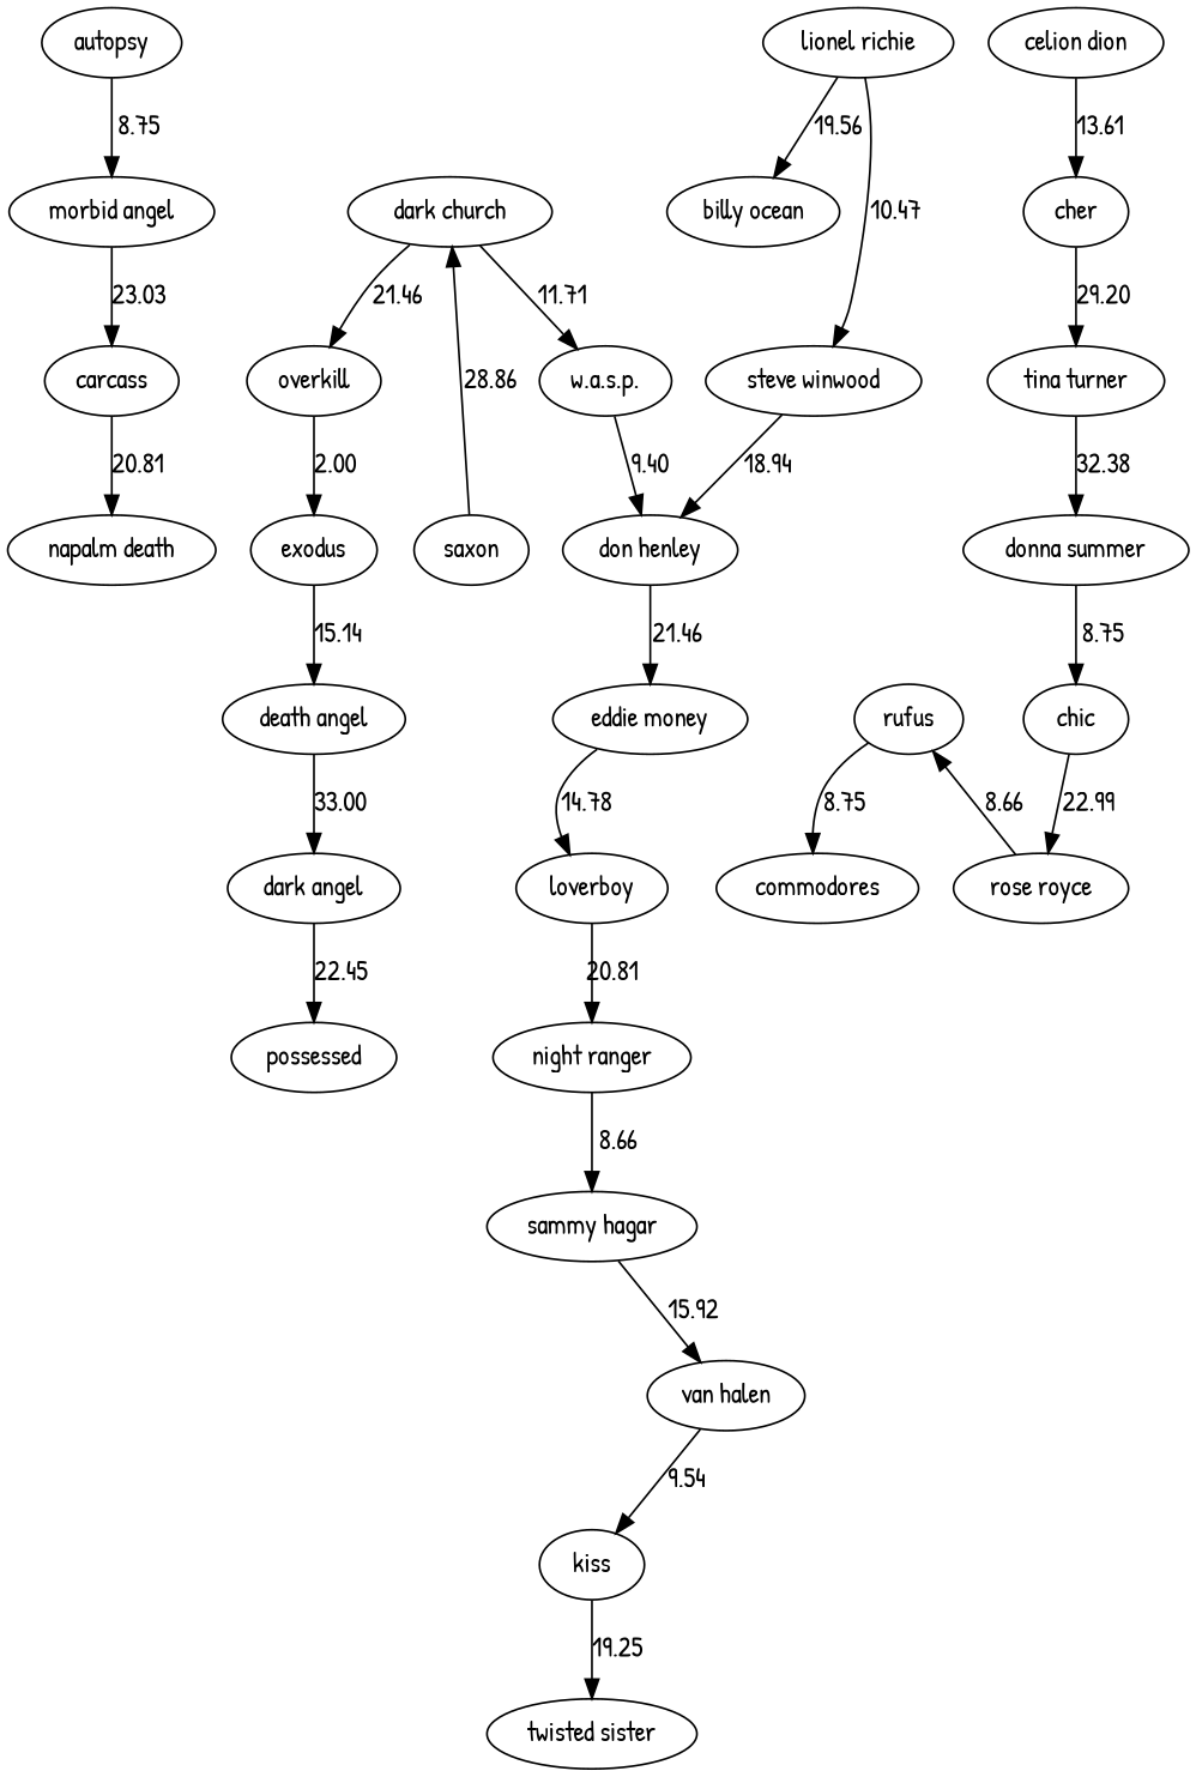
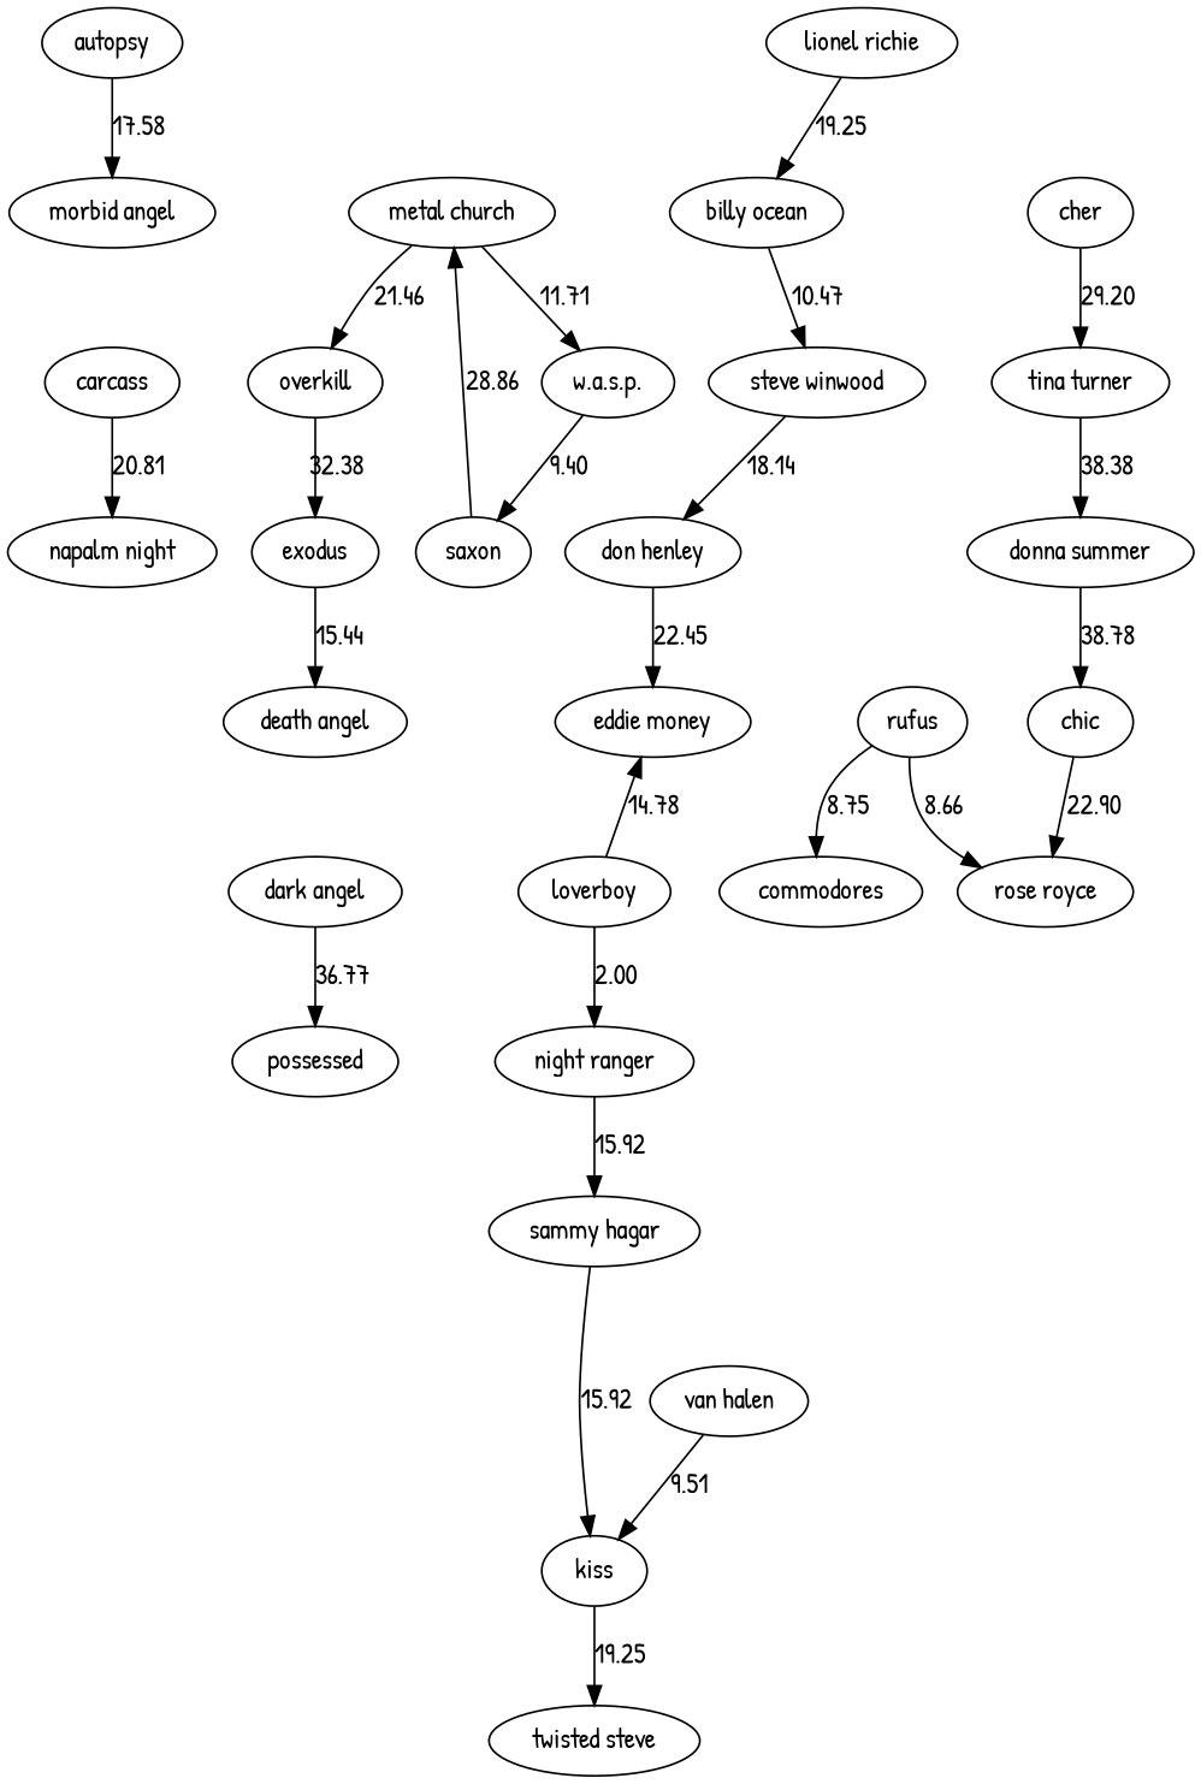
  digraph {
    fontname="Patrick Hand"
    splines=true
    node [fontname="Patrick Hand"]
    edge [fontname="Patrick Hand"]
    carcass
-   "napalm death"
+   "napalm death" [label="napalm night"]
    "morbid angel"
    autopsy
    "dark angel"
    possessed
    "death angel"
    exodus
    overkill
-   "metal church" [label="dark church"]
+   "metal church"
    "w.a.s.p."
    saxon
    kiss
-   "twisted sister"
+   "twisted sister" [label="twisted steve"]
    "van halen"
    "sammy hagar"
    "night ranger"
    loverboy
    "eddie money"
    "don henley"
    "steve winwood"
    "billy ocean"
    "lionel richie"
    rufus
    commodores
    "rose royce"
    chic
    "donna summer"
    "tina turner"
    cher
-   "celion dion"
    carcass -> "napalm death" [label=20.81]
-   "morbid angel" -> carcass [label=23.03]
-   autopsy -> "morbid angel" [label=8.75]
-   "dark angel" -> possessed [label=22.45]
-   "death angel" -> "dark angel" [label=33.00]
-   exodus -> "death angel" [label=15.14]
-   overkill -> exodus [label=2.00]
+   autopsy -> "morbid angel" [label=17.58]
+   "dark angel" -> possessed [label=36.77]
+   exodus -> "death angel" [label=15.44]
+   overkill -> exodus [label=32.38]
    "metal church" -> overkill [label=21.46]
    "metal church" -> "w.a.s.p." [label=11.71]
-   "w.a.s.p." -> "don henley" [label=9.40]
+   "w.a.s.p." -> saxon [label=9.40]
    saxon -> "metal church" [label=28.86]
    kiss -> "twisted sister" [label=19.25]
-   "van halen" -> kiss [label=9.54]
-   "sammy hagar" -> "van halen" [label=15.92]
-   "night ranger" -> "sammy hagar" [label=8.66]
-   loverboy -> "night ranger" [label=20.81]
-   "eddie money" -> loverboy [label=14.78]
-   "don henley" -> "eddie money" [label=21.46]
-   "steve winwood" -> "don henley" [label=18.94]
-   "lionel richie" -> "steve winwood" [label=10.47]
-   "lionel richie" -> "billy ocean" [label=19.56]
+   "van halen" -> kiss [label=9.51]
+   "sammy hagar" -> kiss [label=15.92]
+   "night ranger" -> "sammy hagar" [label=15.92]
+   loverboy -> "night ranger" [label=2.00]
+   loverboy -> "eddie money" [label=14.78]
+   "don henley" -> "eddie money" [label=22.45]
+   "steve winwood" -> "don henley" [label=18.14]
+   "billy ocean" -> "steve winwood" [label=10.47]
+   "lionel richie" -> "billy ocean" [label=19.25]
    rufus -> commodores [label=8.75]
-   "rose royce" -> rufus [label=8.66]
-   chic -> "rose royce" [label=22.99]
-   "donna summer" -> chic [label=8.75]
-   "tina turner" -> "donna summer" [label=32.38]
+   rufus -> "rose royce" [label=8.66]
+   chic -> "rose royce" [label=22.90]
+   "donna summer" -> chic [label=38.78]
+   "tina turner" -> "donna summer" [label=38.38]
    cher -> "tina turner" [label=29.20]
-   "celion dion" -> cher [label=13.61]
  }
